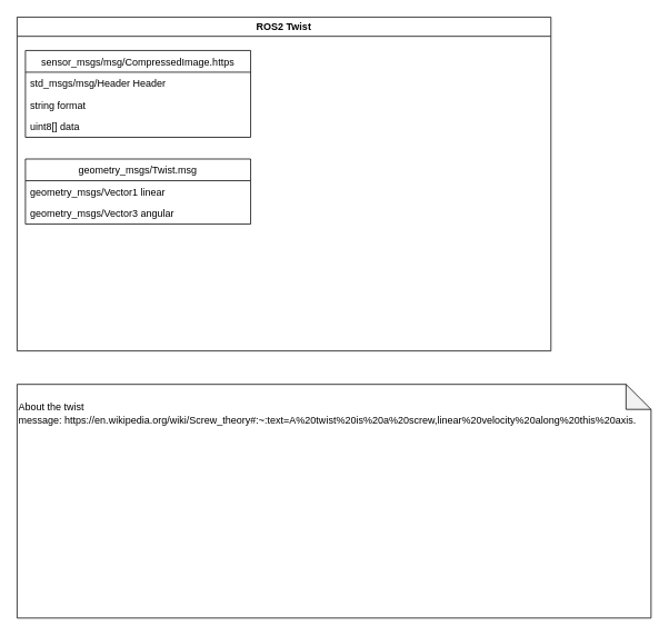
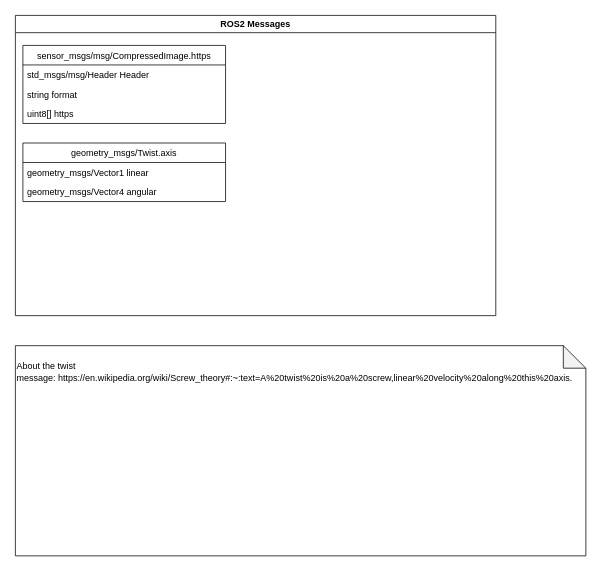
  <mxCell id="0" />
  <mxCell id="1" parent="0" />
- <mxCell id="2" value="ROS2 Twist" style="swimlane;gradientColor=none;fillColor=default;swimlaneFillColor=default;" vertex="1" parent="1"><mxGeometry x="20" y="20" width="640" height="400" as="geometry" /></mxCell>
+ <mxCell id="2" value="ROS2 Messages" style="swimlane;gradientColor=none;fillColor=default;swimlaneFillColor=default;" vertex="1" parent="1"><mxGeometry x="20" y="20" width="640" height="400" as="geometry" /></mxCell>
  <mxCell id="3" value="sensor_msgs/msg/CompressedImage.https" style="swimlane;fontStyle=0;childLayout=stackLayout;horizontal=1;startSize=26;fillColor=none;horizontalStack=0;resizeParent=1;resizeParentMax=0;resizeLast=0;collapsible=1;marginBottom=0;" vertex="1" parent="2"><mxGeometry x="10" y="40" width="270" height="104" as="geometry" /></mxCell>
  <mxCell id="4" value="std_msgs/msg/Header Header" style="text;strokeColor=none;fillColor=none;align=left;verticalAlign=top;spacingLeft=4;spacingRight=4;overflow=hidden;rotatable=0;points=[[0,0.5],[1,0.5]];portConstraint=eastwest;" vertex="1" parent="3"><mxGeometry y="26" width="270" height="26" as="geometry" /></mxCell>
  <mxCell id="5" value="string format" style="text;strokeColor=none;fillColor=none;align=left;verticalAlign=top;spacingLeft=4;spacingRight=4;overflow=hidden;rotatable=0;points=[[0,0.5],[1,0.5]];portConstraint=eastwest;" vertex="1" parent="3"><mxGeometry y="52" width="270" height="26" as="geometry" /></mxCell>
- <mxCell id="6" value="uint8[] data" style="text;strokeColor=none;fillColor=none;align=left;verticalAlign=top;spacingLeft=4;spacingRight=4;overflow=hidden;rotatable=0;points=[[0,0.5],[1,0.5]];portConstraint=eastwest;" vertex="1" parent="3"><mxGeometry y="78" width="270" height="26" as="geometry" /></mxCell>
- <mxCell id="7" value="geometry_msgs/Twist.msg" style="swimlane;fontStyle=0;childLayout=stackLayout;horizontal=1;startSize=26;fillColor=none;horizontalStack=0;resizeParent=1;resizeParentMax=0;resizeLast=0;collapsible=1;marginBottom=0;" vertex="1" parent="2"><mxGeometry x="10" y="170" width="270" height="78" as="geometry" /></mxCell>
+ <mxCell id="6" value="uint8[] https" style="text;strokeColor=none;fillColor=none;align=left;verticalAlign=top;spacingLeft=4;spacingRight=4;overflow=hidden;rotatable=0;points=[[0,0.5],[1,0.5]];portConstraint=eastwest;" vertex="1" parent="3"><mxGeometry y="78" width="270" height="26" as="geometry" /></mxCell>
+ <mxCell id="7" value="geometry_msgs/Twist.axis" style="swimlane;fontStyle=0;childLayout=stackLayout;horizontal=1;startSize=26;fillColor=none;horizontalStack=0;resizeParent=1;resizeParentMax=0;resizeLast=0;collapsible=1;marginBottom=0;" vertex="1" parent="2"><mxGeometry x="10" y="170" width="270" height="78" as="geometry" /></mxCell>
  <mxCell id="8" value="geometry_msgs/Vector1 linear" style="text;strokeColor=none;fillColor=none;align=left;verticalAlign=top;spacingLeft=4;spacingRight=4;overflow=hidden;rotatable=0;points=[[0,0.5],[1,0.5]];portConstraint=eastwest;" vertex="1" parent="7"><mxGeometry y="26" width="270" height="26" as="geometry" /></mxCell>
- <mxCell id="9" value="geometry_msgs/Vector3 angular" style="text;strokeColor=none;fillColor=none;align=left;verticalAlign=top;spacingLeft=4;spacingRight=4;overflow=hidden;rotatable=0;points=[[0,0.5],[1,0.5]];portConstraint=eastwest;" vertex="1" parent="7"><mxGeometry y="52" width="270" height="26" as="geometry" /></mxCell>
+ <mxCell id="9" value="geometry_msgs/Vector4 angular" style="text;strokeColor=none;fillColor=none;align=left;verticalAlign=top;spacingLeft=4;spacingRight=4;overflow=hidden;rotatable=0;points=[[0,0.5],[1,0.5]];portConstraint=eastwest;" vertex="1" parent="7"><mxGeometry y="52" width="270" height="26" as="geometry" /></mxCell>
  <mxCell id="10" value="&lt;br&gt;About the twist message:&amp;nbsp;https://en.wikipedia.org/wiki/Screw_theory#:~:text=A%20twist%20is%20a%20screw,linear%20velocity%20along%20this%20axis." style="shape=note;whiteSpace=wrap;html=1;backgroundOutline=1;darkOpacity=0.05;fillColor=default;gradientColor=none;align=left;verticalAlign=top;" vertex="1" parent="1"><mxGeometry x="20" y="460" width="760" height="280" as="geometry" /></mxCell>
